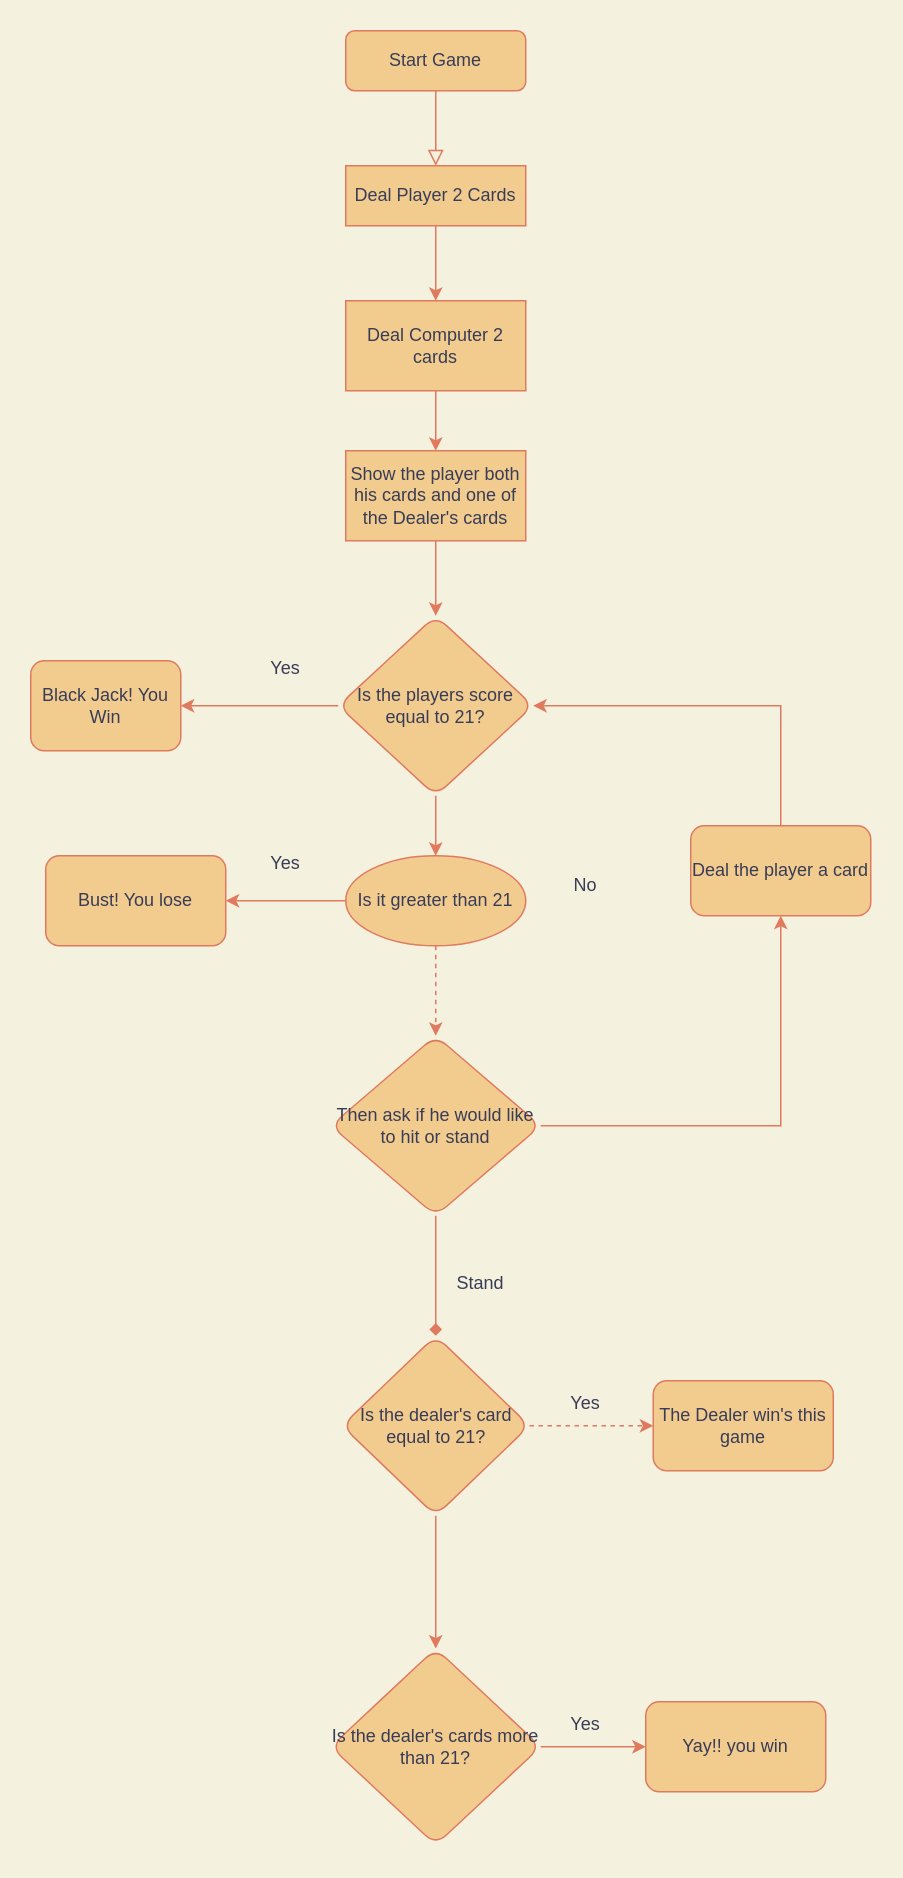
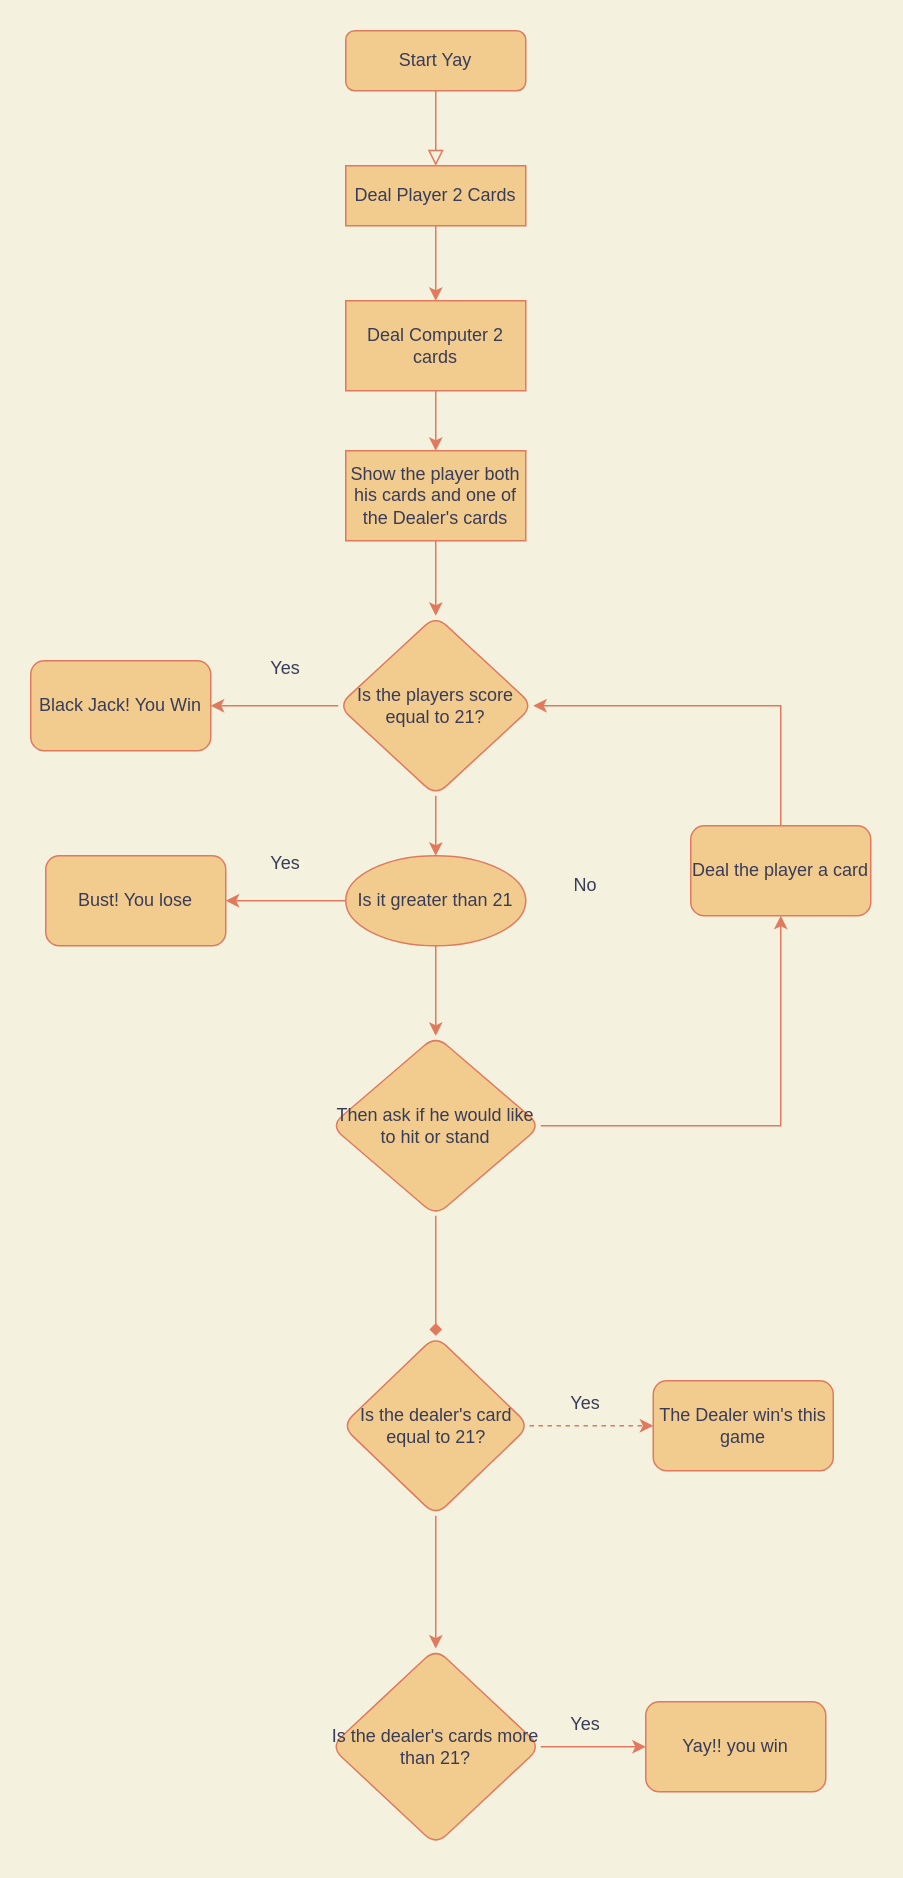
  <mxCell id="0" />
  <mxCell id="1" parent="0" />
  <mxCell id="2" value="" style="rounded=0;html=1;jettySize=auto;orthogonalLoop=1;fontSize=11;endArrow=block;endFill=0;endSize=8;strokeWidth=1;shadow=0;labelBackgroundColor=none;edgeStyle=orthogonalEdgeStyle;strokeColor=#E07A5F;fontColor=#393C56;" parent="1" source="3" edge="1"><mxGeometry relative="1" as="geometry"><mxPoint x="290" y="110" as="targetPoint" /></mxGeometry></mxCell>
- <mxCell id="3" value="Start Game" style="rounded=1;whiteSpace=wrap;html=1;fontSize=12;glass=0;strokeWidth=1;shadow=0;fillColor=#F2CC8F;strokeColor=#E07A5F;fontColor=#393C56;" parent="1" vertex="1"><mxGeometry x="230" y="20" width="120" height="40" as="geometry" /></mxCell>
+ <mxCell id="3" value="Start Yay" style="rounded=1;whiteSpace=wrap;html=1;fontSize=12;glass=0;strokeWidth=1;shadow=0;fillColor=#F2CC8F;strokeColor=#E07A5F;fontColor=#393C56;" parent="1" vertex="1"><mxGeometry x="230" y="20" width="120" height="40" as="geometry" /></mxCell>
  <mxCell id="4" value="" style="edgeStyle=orthogonalEdgeStyle;rounded=0;orthogonalLoop=1;jettySize=auto;html=1;labelBackgroundColor=#F4F1DE;strokeColor=#E07A5F;fontColor=#393C56;" parent="1" source="5" target="7" edge="1"><mxGeometry relative="1" as="geometry" /></mxCell>
  <mxCell id="5" value="Deal Player 2 Cards" style="rounded=0;whiteSpace=wrap;html=1;fillColor=#F2CC8F;strokeColor=#E07A5F;fontColor=#393C56;" parent="1" vertex="1"><mxGeometry x="230" y="110" width="120" height="40" as="geometry" /></mxCell>
  <mxCell id="6" value="" style="edgeStyle=orthogonalEdgeStyle;rounded=0;orthogonalLoop=1;jettySize=auto;html=1;labelBackgroundColor=#F4F1DE;strokeColor=#E07A5F;fontColor=#393C56;" parent="1" source="7" target="9" edge="1"><mxGeometry relative="1" as="geometry" /></mxCell>
  <mxCell id="7" value="Deal Computer 2 cards" style="whiteSpace=wrap;html=1;rounded=0;fillColor=#F2CC8F;strokeColor=#E07A5F;fontColor=#393C56;" parent="1" vertex="1"><mxGeometry x="230" y="200" width="120" height="60" as="geometry" /></mxCell>
  <mxCell id="8" value="" style="edgeStyle=orthogonalEdgeStyle;rounded=0;orthogonalLoop=1;jettySize=auto;html=1;labelBackgroundColor=#F4F1DE;strokeColor=#E07A5F;fontColor=#393C56;" parent="1" source="9" target="12" edge="1"><mxGeometry relative="1" as="geometry" /></mxCell>
  <mxCell id="9" value="Show the player both his cards and one of the Dealer's cards" style="whiteSpace=wrap;html=1;rounded=0;fillColor=#F2CC8F;strokeColor=#E07A5F;fontColor=#393C56;" parent="1" vertex="1"><mxGeometry x="230" y="300" width="120" height="60" as="geometry" /></mxCell>
  <mxCell id="10" value="" style="edgeStyle=orthogonalEdgeStyle;rounded=0;orthogonalLoop=1;jettySize=auto;html=1;labelBackgroundColor=#F4F1DE;strokeColor=#E07A5F;fontColor=#393C56;" parent="1" source="12" target="13" edge="1"><mxGeometry relative="1" as="geometry" /></mxCell>
  <mxCell id="11" value="" style="edgeStyle=orthogonalEdgeStyle;rounded=0;orthogonalLoop=1;jettySize=auto;html=1;strokeColor=#E07A5F;fontColor=#393C56;fillColor=#F2CC8F;labelBackgroundColor=#F4F1DE;" parent="1" source="12" target="21" edge="1"><mxGeometry relative="1" as="geometry" /></mxCell>
  <mxCell id="12" value="Is the players score equal to 21?" style="rhombus;whiteSpace=wrap;html=1;rounded=1;fillColor=#F2CC8F;strokeColor=#E07A5F;fontColor=#393C56;" parent="1" vertex="1"><mxGeometry x="225" y="410" width="130" height="120" as="geometry" /></mxCell>
- <mxCell id="13" value="Black Jack! You Win" style="whiteSpace=wrap;html=1;rounded=1;fillColor=#F2CC8F;strokeColor=#E07A5F;fontColor=#393C56;" parent="1" vertex="1"><mxGeometry x="20" y="440" width="100" height="60" as="geometry" /></mxCell>
+ <mxCell id="13" value="Black Jack! You Win" style="whiteSpace=wrap;html=1;rounded=1;fillColor=#F2CC8F;strokeColor=#E07A5F;fontColor=#393C56;" parent="1" vertex="1"><mxGeometry x="20" y="440" width="120" height="60" as="geometry" /></mxCell>
  <mxCell id="14" value="Yes" style="text;html=1;strokeColor=none;fillColor=none;align=center;verticalAlign=middle;whiteSpace=wrap;rounded=0;fontColor=#393C56;" parent="1" vertex="1"><mxGeometry x="160" y="430" width="60" height="30" as="geometry" /></mxCell>
  <mxCell id="15" value="No" style="text;html=1;strokeColor=none;fillColor=none;align=center;verticalAlign=middle;whiteSpace=wrap;rounded=0;fontColor=#393C56;" parent="1" vertex="1"><mxGeometry x="360" y="575" width="60" height="30" as="geometry" /></mxCell>
  <mxCell id="16" value="" style="edgeStyle=orthogonalEdgeStyle;rounded=0;orthogonalLoop=1;jettySize=auto;html=1;strokeColor=#E07A5F;fontColor=#393C56;fillColor=#F2CC8F;labelBackgroundColor=#F4F1DE;endArrow=diamond;" parent="1" source="18" target="26" edge="1"><mxGeometry relative="1" as="geometry" /></mxCell>
  <mxCell id="17" value="" style="edgeStyle=orthogonalEdgeStyle;rounded=0;orthogonalLoop=1;jettySize=auto;html=1;labelBackgroundColor=#F4F1DE;strokeColor=#E07A5F;fontColor=#393C56;" edge="1" parent="1" source="18" target="35"><mxGeometry relative="1" as="geometry" /></mxCell>
  <mxCell id="18" value="Then ask if he would like to hit or stand" style="rhombus;whiteSpace=wrap;html=1;fillColor=#F2CC8F;strokeColor=#E07A5F;fontColor=#393C56;rounded=1;" parent="1" vertex="1"><mxGeometry x="220" y="690" width="140" height="120" as="geometry" /></mxCell>
- <mxCell id="19" style="edgeStyle=orthogonalEdgeStyle;rounded=0;orthogonalLoop=1;jettySize=auto;html=1;exitX=0.5;exitY=1;exitDx=0;exitDy=0;entryX=0.5;entryY=0;entryDx=0;entryDy=0;strokeColor=#E07A5F;fontColor=#393C56;fillColor=#F2CC8F;labelBackgroundColor=#F4F1DE;dashed=1;" parent="1" source="21" target="18" edge="1"><mxGeometry relative="1" as="geometry" /></mxCell>
+ <mxCell id="19" style="edgeStyle=orthogonalEdgeStyle;rounded=0;orthogonalLoop=1;jettySize=auto;html=1;exitX=0.5;exitY=1;exitDx=0;exitDy=0;entryX=0.5;entryY=0;entryDx=0;entryDy=0;strokeColor=#E07A5F;fontColor=#393C56;fillColor=#F2CC8F;labelBackgroundColor=#F4F1DE;" parent="1" source="21" target="18" edge="1"><mxGeometry relative="1" as="geometry" /></mxCell>
  <mxCell id="20" value="" style="edgeStyle=orthogonalEdgeStyle;rounded=0;orthogonalLoop=1;jettySize=auto;html=1;strokeColor=#E07A5F;fontColor=#393C56;fillColor=#F2CC8F;labelBackgroundColor=#F4F1DE;" parent="1" source="21" target="22" edge="1"><mxGeometry relative="1" as="geometry" /></mxCell>
  <mxCell id="21" value="Is it greater than 21" style="ellipse;whiteSpace=wrap;html=1;fillColor=#F2CC8F;strokeColor=#E07A5F;fontColor=#393C56;rounded=1;" parent="1" vertex="1"><mxGeometry x="230" y="570" width="120" height="60" as="geometry" /></mxCell>
  <mxCell id="22" value="Bust! You lose" style="whiteSpace=wrap;html=1;fillColor=#F2CC8F;strokeColor=#E07A5F;fontColor=#393C56;rounded=1;" parent="1" vertex="1"><mxGeometry x="30" y="570" width="120" height="60" as="geometry" /></mxCell>
  <mxCell id="23" value="Yes" style="text;html=1;strokeColor=none;fillColor=none;align=center;verticalAlign=middle;whiteSpace=wrap;rounded=0;fontColor=#393C56;" parent="1" vertex="1"><mxGeometry x="160" y="560" width="60" height="30" as="geometry" /></mxCell>
  <mxCell id="24" value="" style="edgeStyle=orthogonalEdgeStyle;rounded=0;orthogonalLoop=1;jettySize=auto;html=1;strokeColor=#E07A5F;fontColor=#393C56;fillColor=#F2CC8F;labelBackgroundColor=#F4F1DE;dashed=1;" parent="1" source="26" target="28" edge="1"><mxGeometry relative="1" as="geometry" /></mxCell>
  <mxCell id="25" value="" style="edgeStyle=orthogonalEdgeStyle;rounded=0;orthogonalLoop=1;jettySize=auto;html=1;strokeColor=#E07A5F;fontColor=#393C56;fillColor=#F2CC8F;labelBackgroundColor=#F4F1DE;" parent="1" source="26" target="31" edge="1"><mxGeometry relative="1" as="geometry" /></mxCell>
  <mxCell id="26" value="Is the dealer's card equal to 21?" style="rhombus;whiteSpace=wrap;html=1;fillColor=#F2CC8F;strokeColor=#E07A5F;fontColor=#393C56;rounded=1;" parent="1" vertex="1"><mxGeometry x="227.5" y="890" width="125" height="120" as="geometry" /></mxCell>
- <mxCell id="27" value="Stand" style="text;html=1;strokeColor=none;fillColor=none;align=center;verticalAlign=middle;whiteSpace=wrap;rounded=0;fontColor=#393C56;" parent="1" vertex="1"><mxGeometry x="290" y="840" width="60" height="30" as="geometry" /></mxCell>
  <mxCell id="28" value="The Dealer win's this game" style="whiteSpace=wrap;html=1;fillColor=#F2CC8F;strokeColor=#E07A5F;fontColor=#393C56;rounded=1;" parent="1" vertex="1"><mxGeometry x="435" y="920" width="120" height="60" as="geometry" /></mxCell>
  <mxCell id="29" value="Yes" style="text;html=1;strokeColor=none;fillColor=none;align=center;verticalAlign=middle;whiteSpace=wrap;rounded=0;fontColor=#393C56;" parent="1" vertex="1"><mxGeometry x="360" y="920" width="60" height="30" as="geometry" /></mxCell>
  <mxCell id="30" value="" style="edgeStyle=orthogonalEdgeStyle;rounded=0;orthogonalLoop=1;jettySize=auto;html=1;strokeColor=#E07A5F;fontColor=#393C56;fillColor=#F2CC8F;labelBackgroundColor=#F4F1DE;" parent="1" source="31" target="32" edge="1"><mxGeometry relative="1" as="geometry" /></mxCell>
  <mxCell id="31" value="Is the dealer's cards more than 21?" style="rhombus;whiteSpace=wrap;html=1;fillColor=#F2CC8F;strokeColor=#E07A5F;fontColor=#393C56;rounded=1;" parent="1" vertex="1"><mxGeometry x="220" y="1098.5" width="140" height="131" as="geometry" /></mxCell>
  <mxCell id="32" value="Yay!! you win" style="whiteSpace=wrap;html=1;fillColor=#F2CC8F;strokeColor=#E07A5F;fontColor=#393C56;rounded=1;" parent="1" vertex="1"><mxGeometry x="430" y="1134" width="120" height="60" as="geometry" /></mxCell>
  <mxCell id="33" value="Yes" style="text;html=1;strokeColor=none;fillColor=none;align=center;verticalAlign=middle;whiteSpace=wrap;rounded=0;fontColor=#393C56;" parent="1" vertex="1"><mxGeometry x="360" y="1134" width="60" height="30" as="geometry" /></mxCell>
  <mxCell id="34" style="edgeStyle=orthogonalEdgeStyle;rounded=0;orthogonalLoop=1;jettySize=auto;html=1;exitX=0.5;exitY=0;exitDx=0;exitDy=0;entryX=1;entryY=0.5;entryDx=0;entryDy=0;labelBackgroundColor=#F4F1DE;strokeColor=#E07A5F;fontColor=#393C56;" edge="1" parent="1" source="35" target="12"><mxGeometry relative="1" as="geometry" /></mxCell>
  <mxCell id="35" value="Deal the player a card" style="whiteSpace=wrap;html=1;fillColor=#F2CC8F;strokeColor=#E07A5F;fontColor=#393C56;rounded=1;" vertex="1" parent="1"><mxGeometry x="460" y="550" width="120" height="60" as="geometry" /></mxCell>
